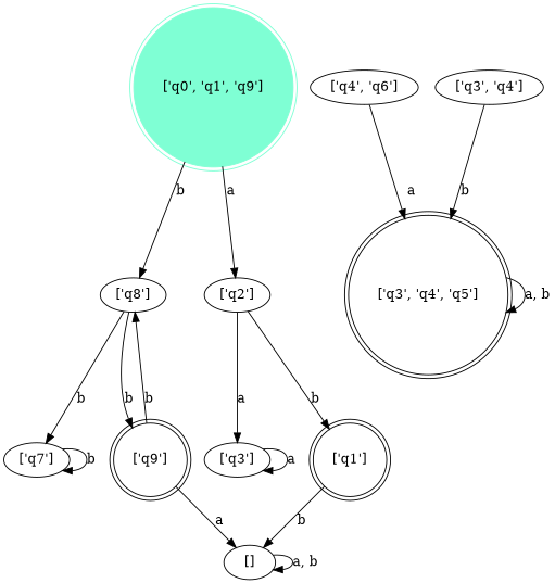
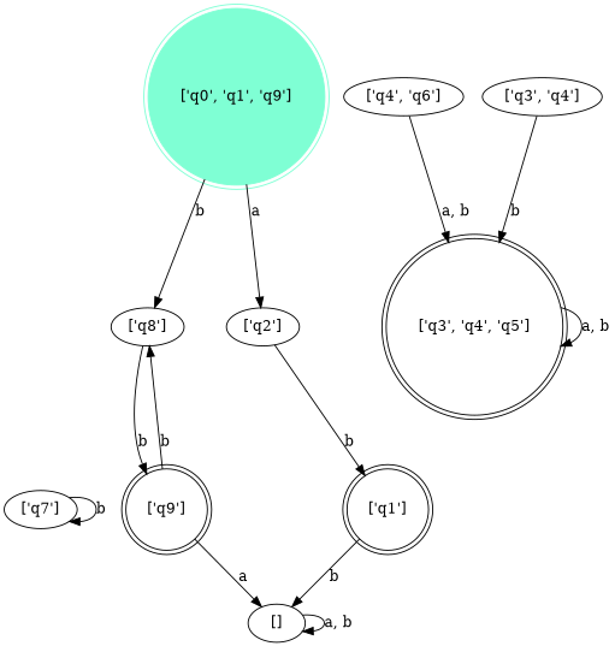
  digraph {
    "['q7']"
    "['q3', 'q4', 'q5']" [shape=doublecircle]
    "['q4', 'q6']"
-   "['q3']"
    "['q3', 'q4']"
    "['q8']"
    "['q9']" [shape=doublecircle]
    "[]"
    "['q2']"
    "['q1']" [shape=doublecircle]
    "['q0', 'q1', 'q9']" [color=aquamarine shape=doublecircle style=filled]
    "['q7']" -> "['q7']" [label=b]
    "['q3', 'q4', 'q5']" -> "['q3', 'q4', 'q5']" [label="a, b"]
-   "['q4', 'q6']" -> "['q3', 'q4', 'q5']" [label=a]
-   "['q3']" -> "['q3']" [label=a]
+   "['q4', 'q6']" -> "['q3', 'q4', 'q5']" [label="a, b"]
    "['q3', 'q4']" -> "['q3', 'q4', 'q5']" [label=b]
-   "['q8']" -> "['q7']" [label=b]
    "['q8']" -> "['q9']" [label=b]
    "['q9']" -> "['q8']" [label=b]
    "['q9']" -> "[]" [label=a]
    "[]" -> "[]" [label="a, b"]
-   "['q2']" -> "['q3']" [label=a]
    "['q2']" -> "['q1']" [label=b]
    "['q1']" -> "[]" [label=b]
    "['q0', 'q1', 'q9']" -> "['q8']" [label=b]
    "['q0', 'q1', 'q9']" -> "['q2']" [label=a]
  }
